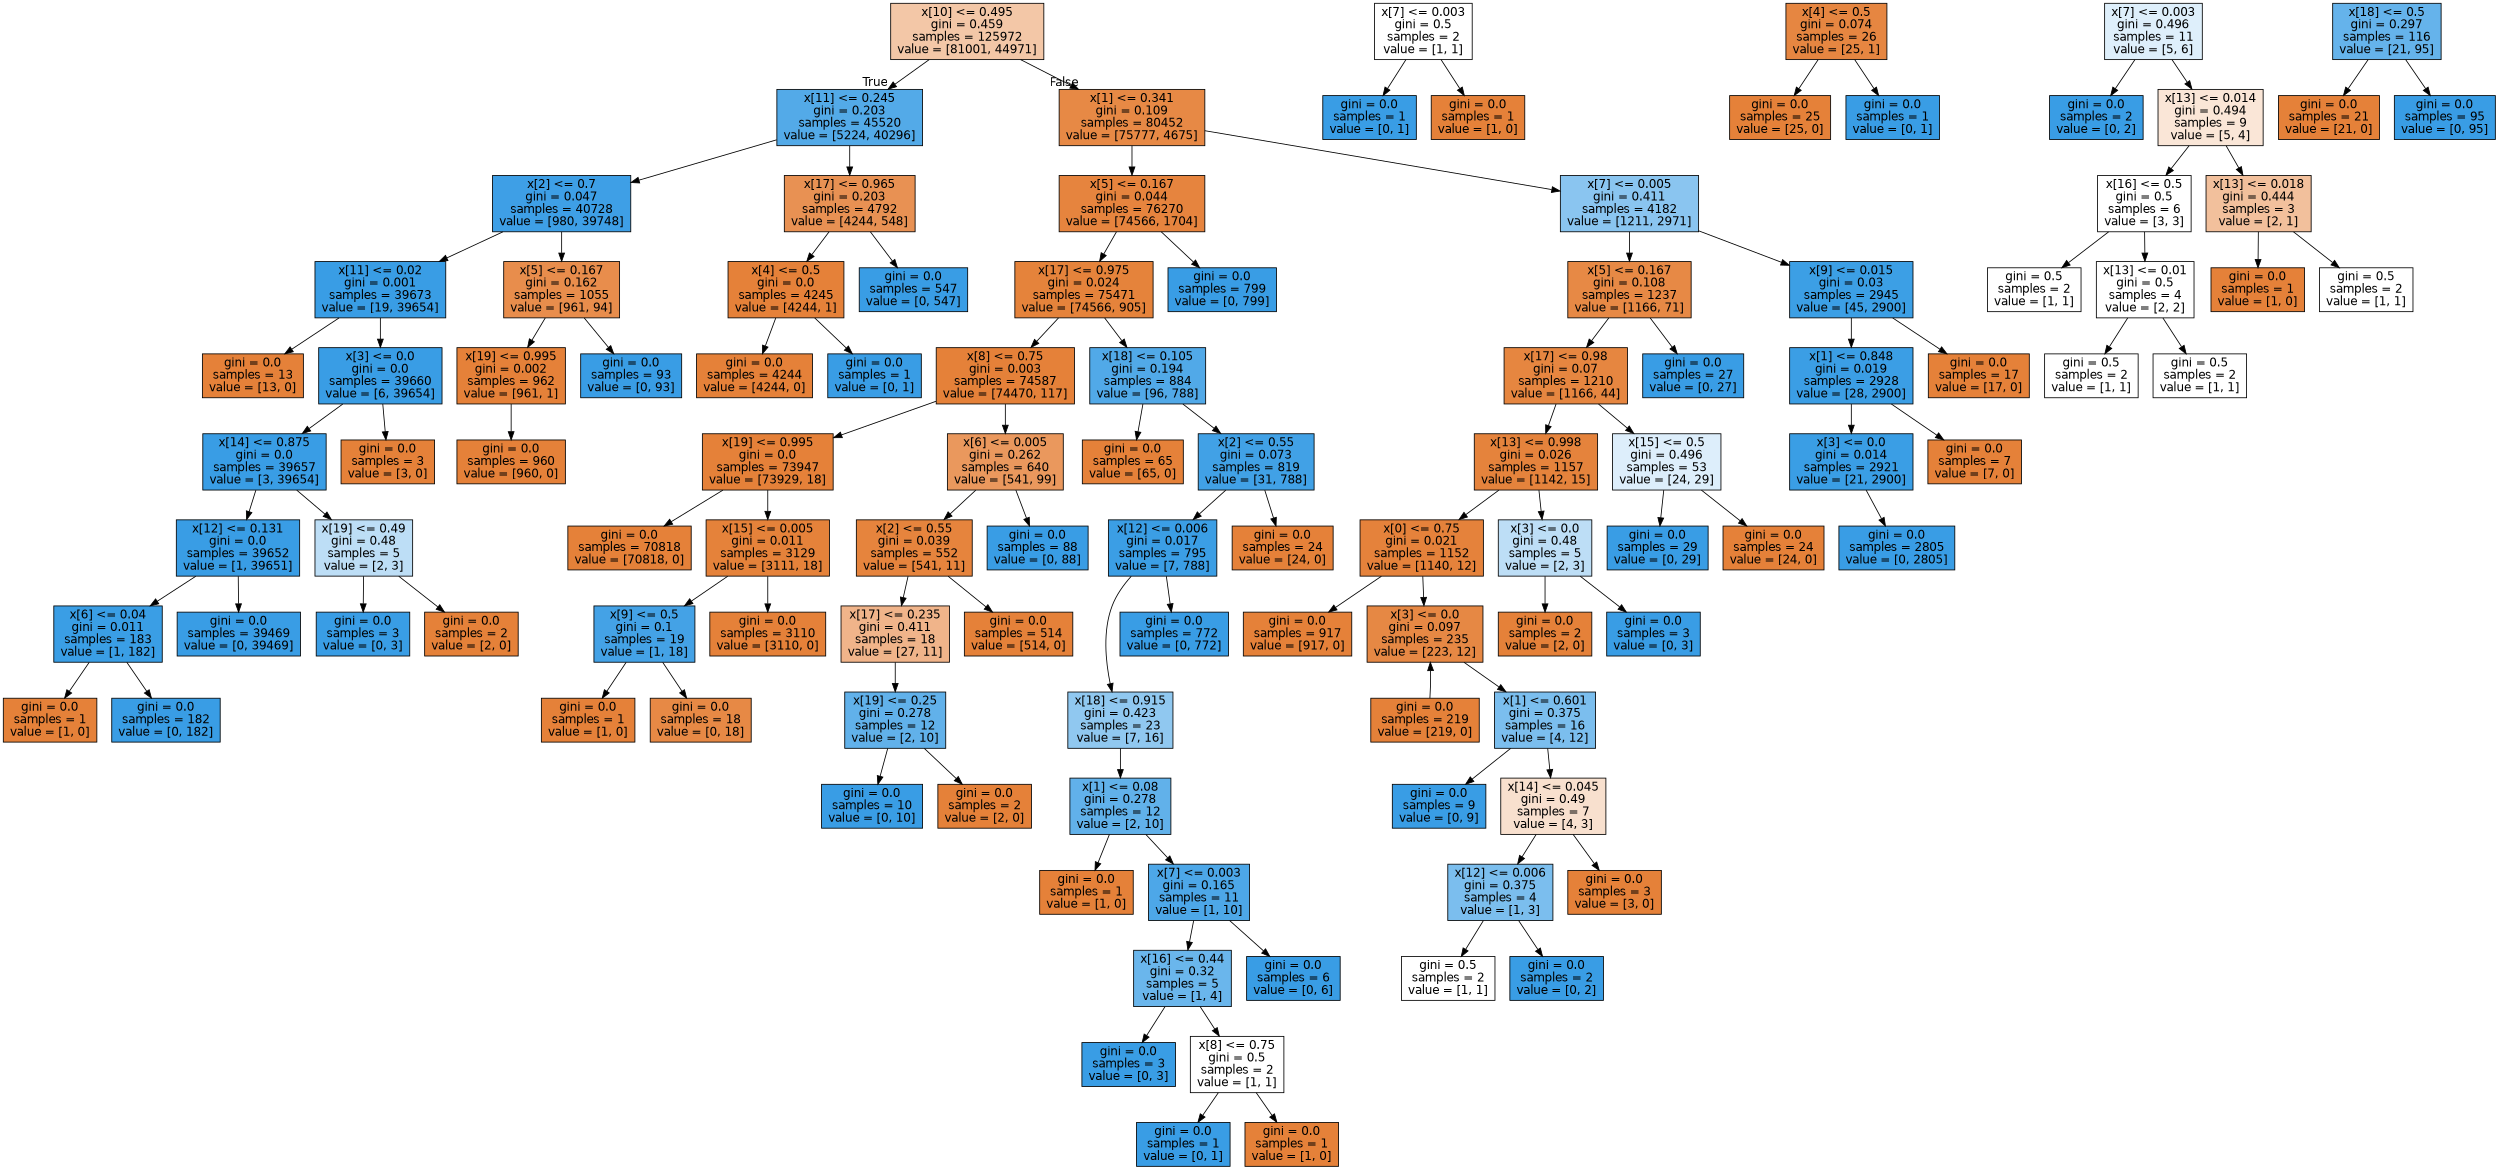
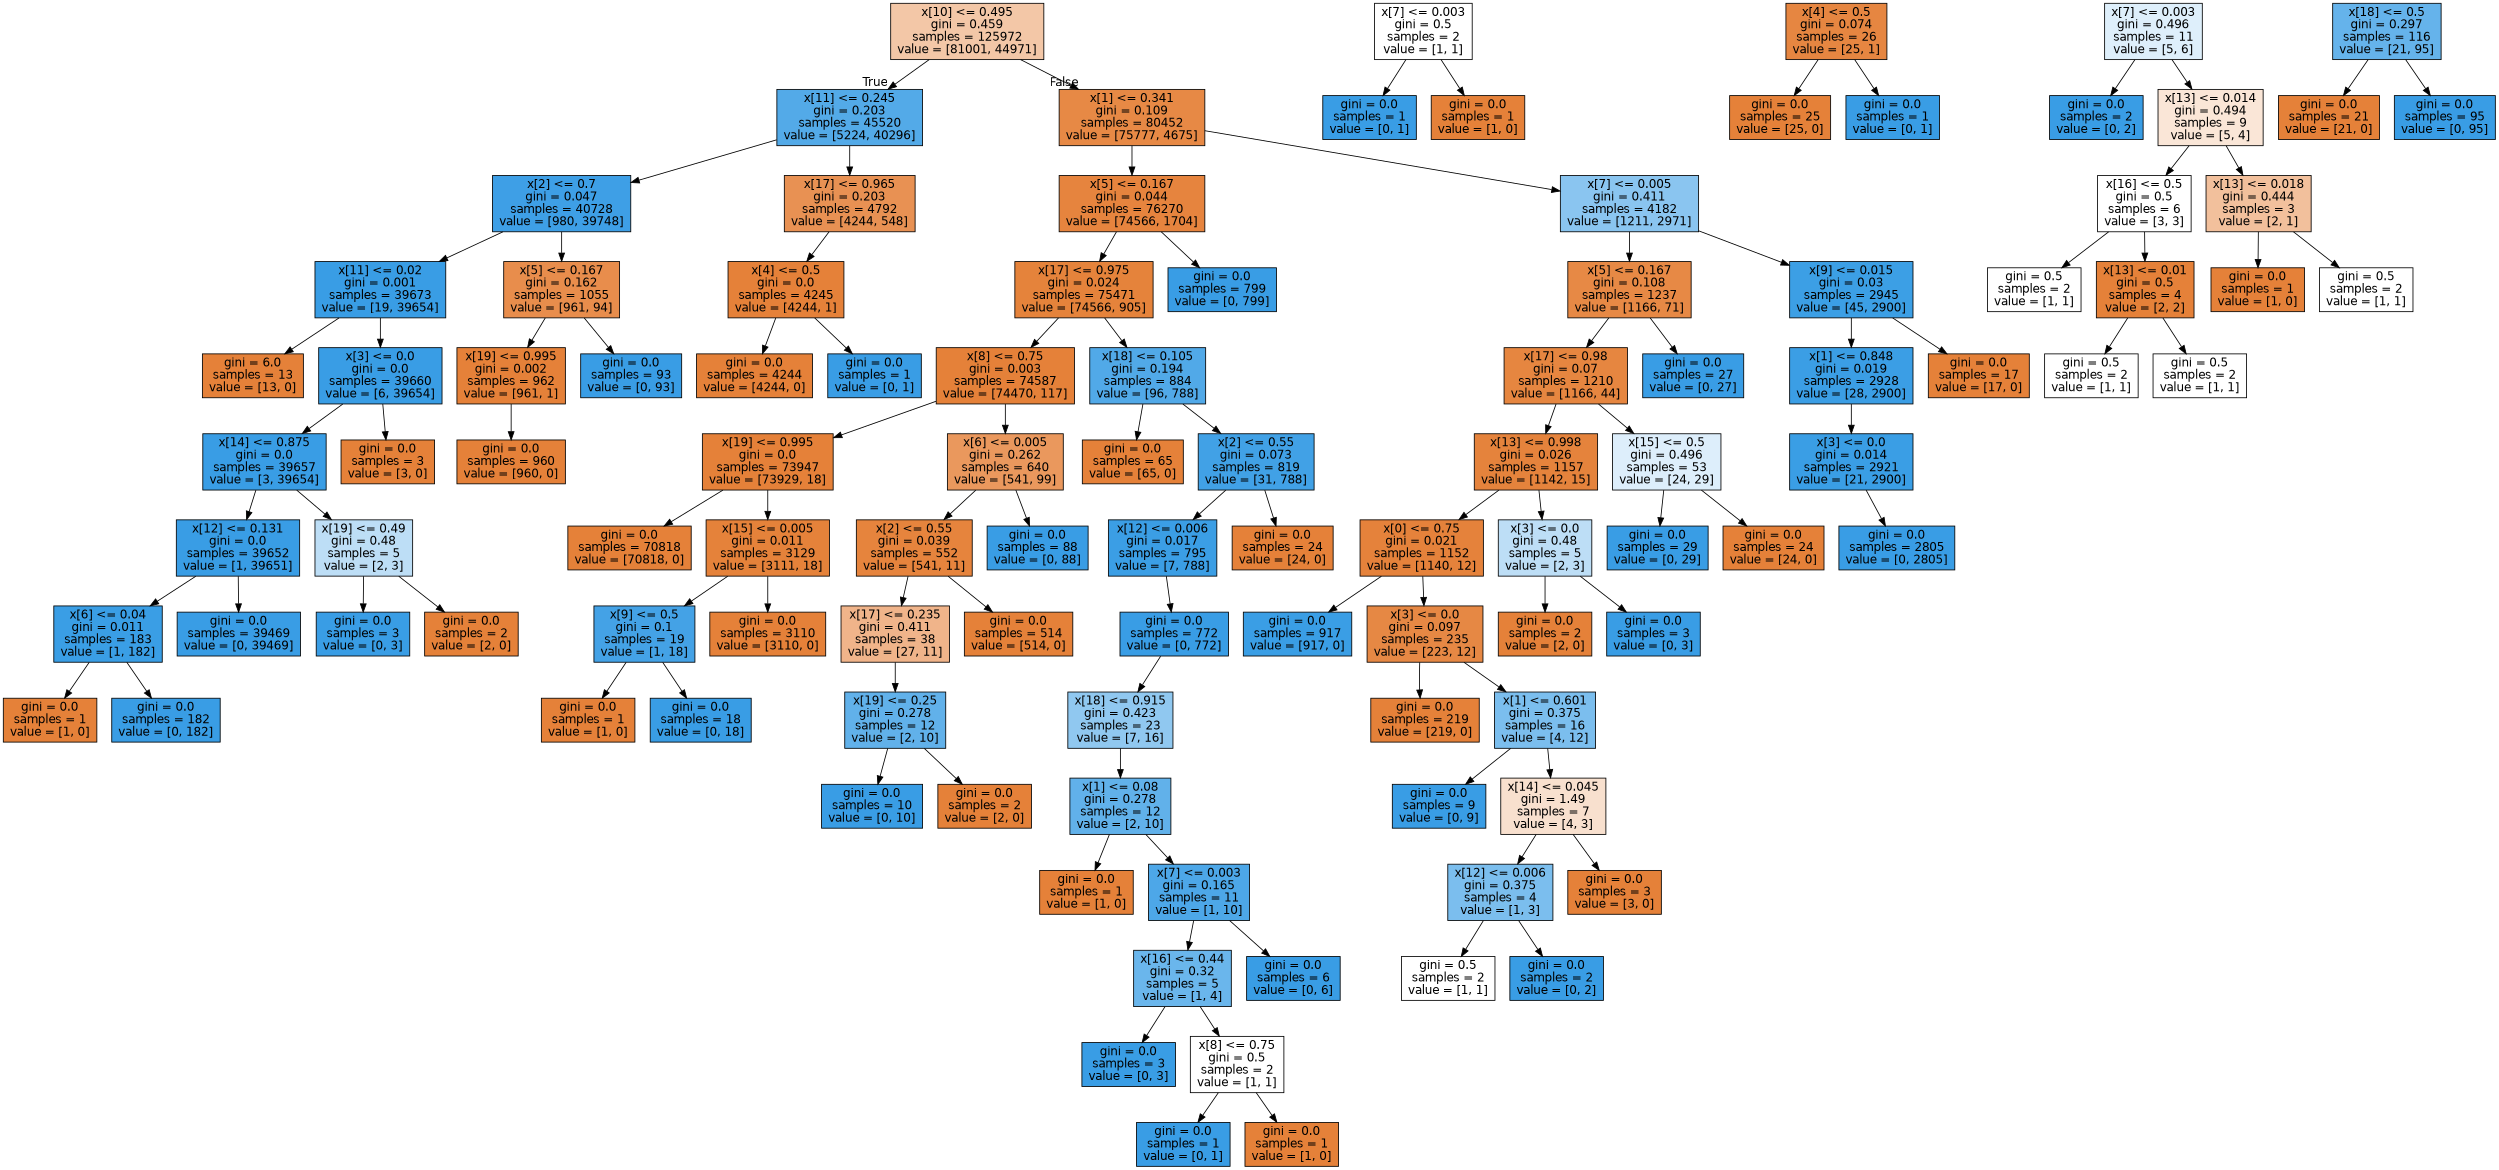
  digraph {
    node [color=black fillcolor="#e58139" fontname=helvetica shape=box style=filled]
    edge [fontname=helvetica]
    n1 [fillcolor="#f3c7a7" label="x[10] <= 0.495\ngini = 0.459\nsamples = 125972\nvalue = [81001, 44971]"]
    n2 [fillcolor="#53aae8" label="x[11] <= 0.245\ngini = 0.203\nsamples = 45520\nvalue = [5224, 40296]"]
    n3 [fillcolor="#e78945" label="x[1] <= 0.341\ngini = 0.109\nsamples = 80452\nvalue = [75777, 4675]"]
    n4 [fillcolor="#3e9fe6" label="x[2] <= 0.7\ngini = 0.047\nsamples = 40728\nvalue = [980, 39748]"]
    n5 [fillcolor="#e89153" label="x[17] <= 0.965\ngini = 0.203\nsamples = 4792\nvalue = [4244, 548]"]
    n6 [fillcolor="#e6843e" label="x[5] <= 0.167\ngini = 0.044\nsamples = 76270\nvalue = [74566, 1704]"]
    n7 [fillcolor="#8ac5f0" label="x[7] <= 0.005\ngini = 0.411\nsamples = 4182\nvalue = [1211, 2971]"]
    n8 [fillcolor="#399de5" label="x[11] <= 0.02\ngini = 0.001\nsamples = 39673\nvalue = [19, 39654]"]
    n9 [fillcolor="#e88d4c" label="x[5] <= 0.167\ngini = 0.162\nsamples = 1055\nvalue = [961, 94]"]
    n10 [label="x[4] <= 0.5\ngini = 0.0\nsamples = 4245\nvalue = [4244, 1]"]
-   n11 [fillcolor="#399de5" label="gini = 0.0\nsamples = 547\nvalue = [0, 547]"]
-   n12 [label="gini = 0.0\nsamples = 13\nvalue = [13, 0]"]
+   n12 [label="gini = 6.0\nsamples = 13\nvalue = [13, 0]"]
    n13 [fillcolor="#399de5" label="x[3] <= 0.0\ngini = 0.0\nsamples = 39660\nvalue = [6, 39654]"]
    n14 [label="x[19] <= 0.995\ngini = 0.002\nsamples = 962\nvalue = [961, 1]"]
    n15 [fillcolor="#399de5" label="gini = 0.0\nsamples = 93\nvalue = [0, 93]"]
    n16 [fillcolor="#399de5" label="x[14] <= 0.875\ngini = 0.0\nsamples = 39657\nvalue = [3, 39654]"]
    n17 [label="gini = 0.0\nsamples = 3\nvalue = [3, 0]"]
    n18 [fillcolor="#399de5" label="x[12] <= 0.131\ngini = 0.0\nsamples = 39652\nvalue = [1, 39651]"]
    n19 [fillcolor="#bddef6" label="x[19] <= 0.49\ngini = 0.48\nsamples = 5\nvalue = [2, 3]"]
    n20 [fillcolor="#3a9ee5" label="x[6] <= 0.04\ngini = 0.011\nsamples = 183\nvalue = [1, 182]"]
    n21 [fillcolor="#399de5" label="gini = 0.0\nsamples = 39469\nvalue = [0, 39469]"]
    n22 [fillcolor="#399de5" label="gini = 0.0\nsamples = 3\nvalue = [0, 3]"]
    n23 [label="gini = 0.0\nsamples = 2\nvalue = [2, 0]"]
    n24 [label="gini = 0.0\nsamples = 1\nvalue = [1, 0]"]
    n25 [fillcolor="#399de5" label="gini = 0.0\nsamples = 182\nvalue = [0, 182]"]
    n26 [label="gini = 0.0\nsamples = 960\nvalue = [960, 0]"]
    n27 [fillcolor="#ffffff" label="x[7] <= 0.003\ngini = 0.5\nsamples = 2\nvalue = [1, 1]"]
    n28 [fillcolor="#399de5" label="gini = 0.0\nsamples = 1\nvalue = [0, 1]"]
    n29 [label="gini = 0.0\nsamples = 1\nvalue = [1, 0]"]
    n30 [label="gini = 0.0\nsamples = 4244\nvalue = [4244, 0]"]
    n31 [fillcolor="#399de5" label="gini = 0.0\nsamples = 1\nvalue = [0, 1]"]
    n32 [fillcolor="#e5833b" label="x[17] <= 0.975\ngini = 0.024\nsamples = 75471\nvalue = [74566, 905]"]
    n33 [fillcolor="#399de5" label="gini = 0.0\nsamples = 799\nvalue = [0, 799]"]
    n34 [fillcolor="#e78945" label="x[5] <= 0.167\ngini = 0.108\nsamples = 1237\nvalue = [1166, 71]"]
    n35 [fillcolor="#3c9fe5" label="x[9] <= 0.015\ngini = 0.03\nsamples = 2945\nvalue = [45, 2900]"]
    n36 [label="x[8] <= 0.75\ngini = 0.003\nsamples = 74587\nvalue = [74470, 117]"]
    n37 [fillcolor="#51a9e8" label="x[18] <= 0.105\ngini = 0.194\nsamples = 884\nvalue = [96, 788]"]
    n38 [label="x[19] <= 0.995\ngini = 0.0\nsamples = 73947\nvalue = [73929, 18]"]
    n39 [fillcolor="#ea985d" label="x[6] <= 0.005\ngini = 0.262\nsamples = 640\nvalue = [541, 99]"]
    n40 [label="gini = 0.0\nsamples = 65\nvalue = [65, 0]"]
    n41 [fillcolor="#41a1e6" label="x[2] <= 0.55\ngini = 0.073\nsamples = 819\nvalue = [31, 788]"]
    n42 [label="gini = 0.0\nsamples = 70818\nvalue = [70818, 0]"]
    n43 [fillcolor="#e5823a" label="x[15] <= 0.005\ngini = 0.011\nsamples = 3129\nvalue = [3111, 18]"]
    n44 [fillcolor="#e6843d" label="x[2] <= 0.55\ngini = 0.039\nsamples = 552\nvalue = [541, 11]"]
    n45 [fillcolor="#399de5" label="gini = 0.0\nsamples = 88\nvalue = [0, 88]"]
    n46 [fillcolor="#44a2e6" label="x[9] <= 0.5\ngini = 0.1\nsamples = 19\nvalue = [1, 18]"]
    n47 [label="gini = 0.0\nsamples = 3110\nvalue = [3110, 0]"]
    n48 [label="gini = 0.0\nsamples = 1\nvalue = [1, 0]"]
-   n49 [fillcolor="#e78945" label="gini = 0.0\nsamples = 18\nvalue = [0, 18]"]
-   n50 [fillcolor="#f0b48a" label="x[17] <= 0.235\ngini = 0.411\nsamples = 18\nvalue = [27, 11]"]
+   n49 [fillcolor="#399de5" label="gini = 0.0\nsamples = 18\nvalue = [0, 18]"]
+   n50 [fillcolor="#f0b48a" label="x[17] <= 0.235\ngini = 0.411\nsamples = 38\nvalue = [27, 11]"]
    n51 [label="gini = 0.0\nsamples = 514\nvalue = [514, 0]"]
    n52 [fillcolor="#61b1ea" label="x[19] <= 0.25\ngini = 0.278\nsamples = 12\nvalue = [2, 10]"]
    n53 [fillcolor="#e68641" label="x[4] <= 0.5\ngini = 0.074\nsamples = 26\nvalue = [25, 1]"]
    n54 [label="gini = 0.0\nsamples = 25\nvalue = [25, 0]"]
    n55 [fillcolor="#399de5" label="gini = 0.0\nsamples = 1\nvalue = [0, 1]"]
    n56 [fillcolor="#399de5" label="gini = 0.0\nsamples = 10\nvalue = [0, 10]"]
    n57 [label="gini = 0.0\nsamples = 2\nvalue = [2, 0]"]
    n58 [fillcolor="#3b9ee5" label="x[12] <= 0.006\ngini = 0.017\nsamples = 795\nvalue = [7, 788]"]
    n59 [label="gini = 0.0\nsamples = 24\nvalue = [24, 0]"]
    n60 [fillcolor="#90c8f0" label="x[18] <= 0.915\ngini = 0.423\nsamples = 23\nvalue = [7, 16]"]
    n61 [fillcolor="#399de5" label="gini = 0.0\nsamples = 772\nvalue = [0, 772]"]
    n62 [fillcolor="#61b1ea" label="x[1] <= 0.08\ngini = 0.278\nsamples = 12\nvalue = [2, 10]"]
    n63 [label="gini = 0.0\nsamples = 1\nvalue = [1, 0]"]
    n64 [fillcolor="#4da7e8" label="x[7] <= 0.003\ngini = 0.165\nsamples = 11\nvalue = [1, 10]"]
    n65 [fillcolor="#deeffb" label="x[7] <= 0.003\ngini = 0.496\nsamples = 11\nvalue = [5, 6]"]
    n66 [fillcolor="#399de5" label="gini = 0.0\nsamples = 2\nvalue = [0, 2]"]
    n67 [fillcolor="#fae6d7" label="x[13] <= 0.014\ngini = 0.494\nsamples = 9\nvalue = [5, 4]"]
    n68 [fillcolor="#6ab6ec" label="x[16] <= 0.44\ngini = 0.32\nsamples = 5\nvalue = [1, 4]"]
    n69 [fillcolor="#399de5" label="gini = 0.0\nsamples = 6\nvalue = [0, 6]"]
    n70 [fillcolor="#399de5" label="gini = 0.0\nsamples = 3\nvalue = [0, 3]"]
    n71 [fillcolor="#ffffff" label="x[8] <= 0.75\ngini = 0.5\nsamples = 2\nvalue = [1, 1]"]
    n72 [fillcolor="#399de5" label="gini = 0.0\nsamples = 1\nvalue = [0, 1]"]
    n73 [label="gini = 0.0\nsamples = 1\nvalue = [1, 0]"]
    n74 [fillcolor="#ffffff" label="x[16] <= 0.5\ngini = 0.5\nsamples = 6\nvalue = [3, 3]"]
    n75 [fillcolor="#f2c09c" label="x[13] <= 0.018\ngini = 0.444\nsamples = 3\nvalue = [2, 1]"]
    n76 [fillcolor="#ffffff" label="gini = 0.5\nsamples = 2\nvalue = [1, 1]"]
-   n77 [fillcolor="#ffffff" label="x[13] <= 0.01\ngini = 0.5\nsamples = 4\nvalue = [2, 2]"]
+   n77 [label="x[13] <= 0.01\ngini = 0.5\nsamples = 4\nvalue = [2, 2]"]
    n78 [label="gini = 0.0\nsamples = 1\nvalue = [1, 0]"]
    n79 [fillcolor="#ffffff" label="gini = 0.5\nsamples = 2\nvalue = [1, 1]"]
    n80 [fillcolor="#ffffff" label="gini = 0.5\nsamples = 2\nvalue = [1, 1]"]
    n81 [fillcolor="#ffffff" label="gini = 0.5\nsamples = 2\nvalue = [1, 1]"]
    n82 [fillcolor="#e68640" label="x[17] <= 0.98\ngini = 0.07\nsamples = 1210\nvalue = [1166, 44]"]
    n83 [fillcolor="#399de5" label="gini = 0.0\nsamples = 27\nvalue = [0, 27]"]
    n84 [fillcolor="#3b9ee5" label="x[1] <= 0.848\ngini = 0.019\nsamples = 2928\nvalue = [28, 2900]"]
    n85 [label="gini = 0.0\nsamples = 17\nvalue = [17, 0]"]
    n86 [fillcolor="#e5833c" label="x[13] <= 0.998\ngini = 0.026\nsamples = 1157\nvalue = [1142, 15]"]
    n87 [fillcolor="#ddeefb" label="x[15] <= 0.5\ngini = 0.496\nsamples = 53\nvalue = [24, 29]"]
    n88 [fillcolor="#e5823b" label="x[0] <= 0.75\ngini = 0.021\nsamples = 1152\nvalue = [1140, 12]"]
    n89 [fillcolor="#bddef6" label="x[3] <= 0.0\ngini = 0.48\nsamples = 5\nvalue = [2, 3]"]
    n90 [fillcolor="#399de5" label="gini = 0.0\nsamples = 29\nvalue = [0, 29]"]
    n91 [label="gini = 0.0\nsamples = 24\nvalue = [24, 0]"]
-   n92 [label="gini = 0.0\nsamples = 917\nvalue = [917, 0]"]
+   n92 [fillcolor="#3a9ee5" label="gini = 0.0\nsamples = 917\nvalue = [917, 0]"]
    n93 [fillcolor="#e68844" label="x[3] <= 0.0\ngini = 0.097\nsamples = 235\nvalue = [223, 12]"]
    n94 [label="gini = 0.0\nsamples = 2\nvalue = [2, 0]"]
    n95 [fillcolor="#399de5" label="gini = 0.0\nsamples = 3\nvalue = [0, 3]"]
    n96 [label="gini = 0.0\nsamples = 219\nvalue = [219, 0]"]
    n97 [fillcolor="#7bbeee" label="x[1] <= 0.601\ngini = 0.375\nsamples = 16\nvalue = [4, 12]"]
    n98 [fillcolor="#399de5" label="gini = 0.0\nsamples = 9\nvalue = [0, 9]"]
-   n99 [fillcolor="#f8e0ce" label="x[14] <= 0.045\ngini = 0.49\nsamples = 7\nvalue = [4, 3]"]
+   n99 [fillcolor="#f8e0ce" label="x[14] <= 0.045\ngini = 1.49\nsamples = 7\nvalue = [4, 3]"]
    n100 [fillcolor="#7bbeee" label="x[12] <= 0.006\ngini = 0.375\nsamples = 4\nvalue = [1, 3]"]
    n101 [label="gini = 0.0\nsamples = 3\nvalue = [3, 0]"]
    n102 [fillcolor="#ffffff" label="gini = 0.5\nsamples = 2\nvalue = [1, 1]"]
    n103 [fillcolor="#399de5" label="gini = 0.0\nsamples = 2\nvalue = [0, 2]"]
    n104 [fillcolor="#3a9ee5" label="x[3] <= 0.0\ngini = 0.014\nsamples = 2921\nvalue = [21, 2900]"]
-   n105 [label="gini = 0.0\nsamples = 7\nvalue = [7, 0]"]
    n106 [fillcolor="#399de5" label="gini = 0.0\nsamples = 2805\nvalue = [0, 2805]"]
    n107 [fillcolor="#65b3eb" label="x[18] <= 0.5\ngini = 0.297\nsamples = 116\nvalue = [21, 95]"]
    n108 [label="gini = 0.0\nsamples = 21\nvalue = [21, 0]"]
    n109 [fillcolor="#399de5" label="gini = 0.0\nsamples = 95\nvalue = [0, 95]"]
    n1 -> n2 [headlabel=True labelangle=45 labeldistance=2.5]
    n1 -> n3 [headlabel=False labelangle=-45 labeldistance=2.5]
    n2 -> n4
    n2 -> n5
    n3 -> n6
    n3 -> n7
    n4 -> n8
    n4 -> n9
    n5 -> n10
-   n5 -> n11
    n6 -> n32
    n6 -> n33
    n7 -> n34
    n7 -> n35
    n8 -> n12
    n8 -> n13
    n9 -> n14
    n9 -> n15
    n10 -> n30
    n10 -> n31
    n13 -> n16
    n13 -> n17
    n14 -> n26
    n16 -> n18
    n16 -> n19
    n18 -> n20
    n18 -> n21
    n19 -> n22
    n19 -> n23
    n20 -> n24
    n20 -> n25
    n27 -> n28
    n27 -> n29
    n32 -> n36
    n32 -> n37
    n34 -> n82
    n34 -> n83
    n35 -> n84
    n35 -> n85
    n36 -> n38
    n36 -> n39
    n37 -> n40
    n37 -> n41
    n38 -> n42
    n38 -> n43
    n39 -> n44
    n39 -> n45
    n41 -> n58
    n41 -> n59
    n43 -> n46
    n43 -> n47
    n44 -> n50
    n44 -> n51
    n46 -> n48
    n46 -> n49
    n50 -> n52
    n52 -> n56
    n52 -> n57
    n53 -> n54
    n53 -> n55
-   n58 -> n60
+   n61 -> n60
    n58 -> n61
    n60 -> n62
    n62 -> n63
    n62 -> n64
    n64 -> n68
    n64 -> n69
    n65 -> n66
    n65 -> n67
    n67 -> n74
    n67 -> n75
    n68 -> n70
    n68 -> n71
    n71 -> n72
    n71 -> n73
    n74 -> n76
    n74 -> n77
    n75 -> n78
    n75 -> n79
    n77 -> n80
    n77 -> n81
    n82 -> n86
    n82 -> n87
    n84 -> n104
-   n84 -> n105
    n86 -> n88
    n86 -> n89
    n87 -> n90
    n87 -> n91
    n88 -> n92
    n88 -> n93
    n89 -> n94
    n89 -> n95
-   n96 -> n93
+   n93 -> n96
    n93 -> n97
    n97 -> n98
    n97 -> n99
    n99 -> n100
    n99 -> n101
    n100 -> n102
    n100 -> n103
    n104 -> n106
    n107 -> n108
    n107 -> n109
  }
